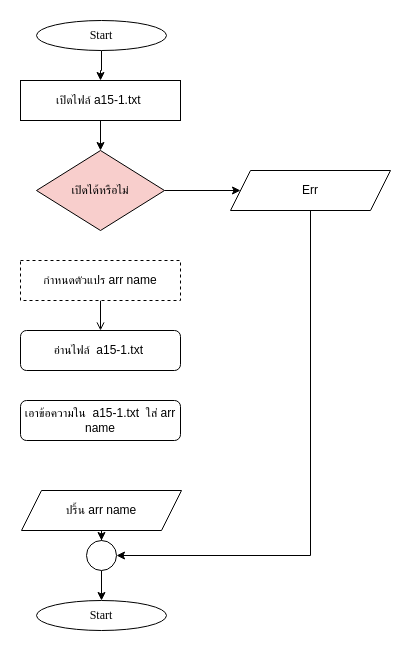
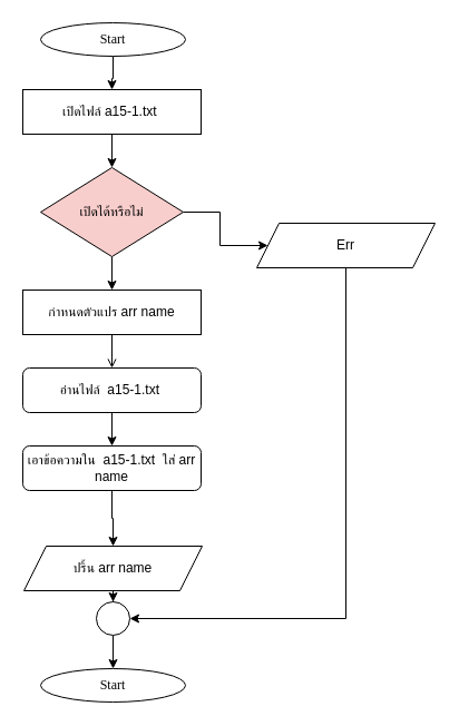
  <mxCell id="0" />
  <mxCell id="1" parent="0" />
  <mxCell id="2" value="" style="edgeStyle=orthogonalEdgeStyle;rounded=0;orthogonalLoop=1;jettySize=auto;html=1;" edge="1" parent="1" source="3" target="5"><mxGeometry relative="1" as="geometry" /></mxCell>
  <mxCell id="3" value="&lt;font data-font-src=&quot;https://fonts.googleapis.com/css?family=Sarabun&quot; face=&quot;Sarabun&quot;&gt;Start&lt;/font&gt;" style="ellipse;whiteSpace=wrap;html=1;" vertex="1" parent="1"><mxGeometry x="36" y="20" width="130" height="30" as="geometry" /></mxCell>
  <mxCell id="4" value="" style="edgeStyle=orthogonalEdgeStyle;rounded=0;orthogonalLoop=1;jettySize=auto;html=1;" edge="1" parent="1" source="5" target="8"><mxGeometry relative="1" as="geometry" /></mxCell>
  <mxCell id="5" value="เปิดไฟล์&amp;nbsp;a15-1.txt&amp;nbsp;&lt;span style=&quot;color: rgba(0, 0, 0, 0); font-family: monospace; font-size: 0px; text-align: start; text-wrap-mode: nowrap;&quot;&gt;%3CmxGraphModel%3E%3Croot%3E%3CmxCell%20id%3D%220%22%2F%3E%3CmxCell%20id%3D%221%22%20parent%3D%220%22%2F%3E%3CmxCell%20id%3D%222%22%20value%3D%22%E0%B8%81%E0%B8%B3%E0%B8%AB%E0%B8%99%E0%B8%94%E0%B8%95%E0%B8%B1%E0%B8%A7%E0%B9%81%E0%B8%9B%E0%B8%A3%20arr%22%20style%3D%22rounded%3D0%3BwhiteSpace%3Dwrap%3Bhtml%3D1%3B%22%20vertex%3D%221%22%20parent%3D%221%22%3E%3CmxGeometry%20x%3D%22-680%22%20y%3D%22-980%22%20width%3D%22160%22%20height%3D%2240%22%20as%3D%22geometry%22%2F%3E%3C%2FmxCell%3E%3C%2Froot%3E%3C%2FmxGraphModel%3E&lt;/span&gt;" style="rounded=0;whiteSpace=wrap;html=1;" vertex="1" parent="1"><mxGeometry x="20" y="80" width="160" height="40" as="geometry" /></mxCell>
+ <mxCell id="6" value="" style="edgeStyle=orthogonalEdgeStyle;rounded=0;orthogonalLoop=1;jettySize=auto;html=1;" edge="1" parent="1" source="8" target="10"><mxGeometry relative="1" as="geometry" /></mxCell>
  <mxCell id="7" value="" style="edgeStyle=orthogonalEdgeStyle;rounded=0;orthogonalLoop=1;jettySize=auto;html=1;" edge="1" parent="1" source="8" target="18"><mxGeometry relative="1" as="geometry" /></mxCell>
  <mxCell id="8" value="เปิดได้หรือไม่" style="rhombus;whiteSpace=wrap;html=1;fillColor=#f8cecc;" vertex="1" parent="1"><mxGeometry x="36" y="150" width="128" height="80" as="geometry" /></mxCell>
  <mxCell id="9" value="" style="edgeStyle=orthogonalEdgeStyle;rounded=0;orthogonalLoop=1;jettySize=auto;html=1;endArrow=open;" edge="1" parent="1" source="10" target="12"><mxGeometry relative="1" as="geometry" /></mxCell>
- <mxCell id="10" value="กำหนดตัวแปร arr name" style="rounded=0;whiteSpace=wrap;html=1;dashed=1;" vertex="1" parent="1"><mxGeometry x="20" y="260" width="160" height="40" as="geometry" /></mxCell>
+ <mxCell id="10" value="กำหนดตัวแปร arr name" style="rounded=0;whiteSpace=wrap;html=1;" vertex="1" parent="1"><mxGeometry x="20" y="260" width="160" height="40" as="geometry" /></mxCell>
+ <mxCell id="11" value="" style="edgeStyle=orthogonalEdgeStyle;rounded=0;orthogonalLoop=1;jettySize=auto;html=1;" edge="1" parent="1" source="12" target="14"><mxGeometry relative="1" as="geometry" /></mxCell>
  <mxCell id="12" value="อ่านไฟล์&amp;nbsp;&amp;nbsp;a15-1.txt&amp;nbsp;" style="whiteSpace=wrap;html=1;rounded=1;" vertex="1" parent="1"><mxGeometry x="20" y="330" width="160" height="40" as="geometry" /></mxCell>
+ <mxCell id="13" value="" style="edgeStyle=orthogonalEdgeStyle;rounded=0;orthogonalLoop=1;jettySize=auto;html=1;" edge="1" parent="1" source="14" target="16"><mxGeometry relative="1" as="geometry" /></mxCell>
  <mxCell id="14" value="เอาข้อความใน&amp;nbsp;&amp;nbsp;a15-1.txt&amp;nbsp; ใส่ arr name" style="whiteSpace=wrap;html=1;rounded=1;" vertex="1" parent="1"><mxGeometry x="20" y="400" width="160" height="40" as="geometry" /></mxCell>
  <mxCell id="15" value="" style="edgeStyle=orthogonalEdgeStyle;rounded=0;orthogonalLoop=1;jettySize=auto;html=1;" edge="1" parent="1" source="16" target="21"><mxGeometry relative="1" as="geometry" /></mxCell>
  <mxCell id="16" value="ปริ้น arr name" style="rounded=0;whiteSpace=wrap;html=1;shape=parallelogram;perimeter=parallelogramPerimeter;fixedSize=1;" vertex="1" parent="1"><mxGeometry x="21" y="490" width="160" height="40" as="geometry" /></mxCell>
  <mxCell id="17" style="edgeStyle=orthogonalEdgeStyle;rounded=0;orthogonalLoop=1;jettySize=auto;html=1;entryX=1;entryY=0.5;entryDx=0;entryDy=0;" edge="1" parent="1" source="18" target="21"><mxGeometry relative="1" as="geometry"><Array as="points"><mxPoint x="310" y="555" /></Array></mxGeometry></mxCell>
- <mxCell id="18" value="Err" style="rounded=0;whiteSpace=wrap;html=1;shape=parallelogram;perimeter=parallelogramPerimeter;fixedSize=1;" vertex="1" parent="1"><mxGeometry x="230" y="170" width="160" height="40" as="geometry" /></mxCell>
+ <mxCell id="18" value="Err" style="rounded=0;whiteSpace=wrap;html=1;shape=parallelogram;perimeter=parallelogramPerimeter;fixedSize=1;" vertex="1" parent="1"><mxGeometry x="230" y="200" width="160" height="40" as="geometry" /></mxCell>
  <mxCell id="19" value="&lt;font data-font-src=&quot;https://fonts.googleapis.com/css?family=Sarabun&quot; face=&quot;Sarabun&quot;&gt;Start&lt;/font&gt;" style="ellipse;whiteSpace=wrap;html=1;" vertex="1" parent="1"><mxGeometry x="36" y="600" width="130" height="30" as="geometry" /></mxCell>
  <mxCell id="20" value="" style="edgeStyle=orthogonalEdgeStyle;rounded=0;orthogonalLoop=1;jettySize=auto;html=1;" edge="1" parent="1" source="21" target="19"><mxGeometry relative="1" as="geometry" /></mxCell>
  <mxCell id="21" value="" style="ellipse;whiteSpace=wrap;html=1;aspect=fixed;" vertex="1" parent="1"><mxGeometry x="86" y="540" width="30" height="30" as="geometry" /></mxCell>
